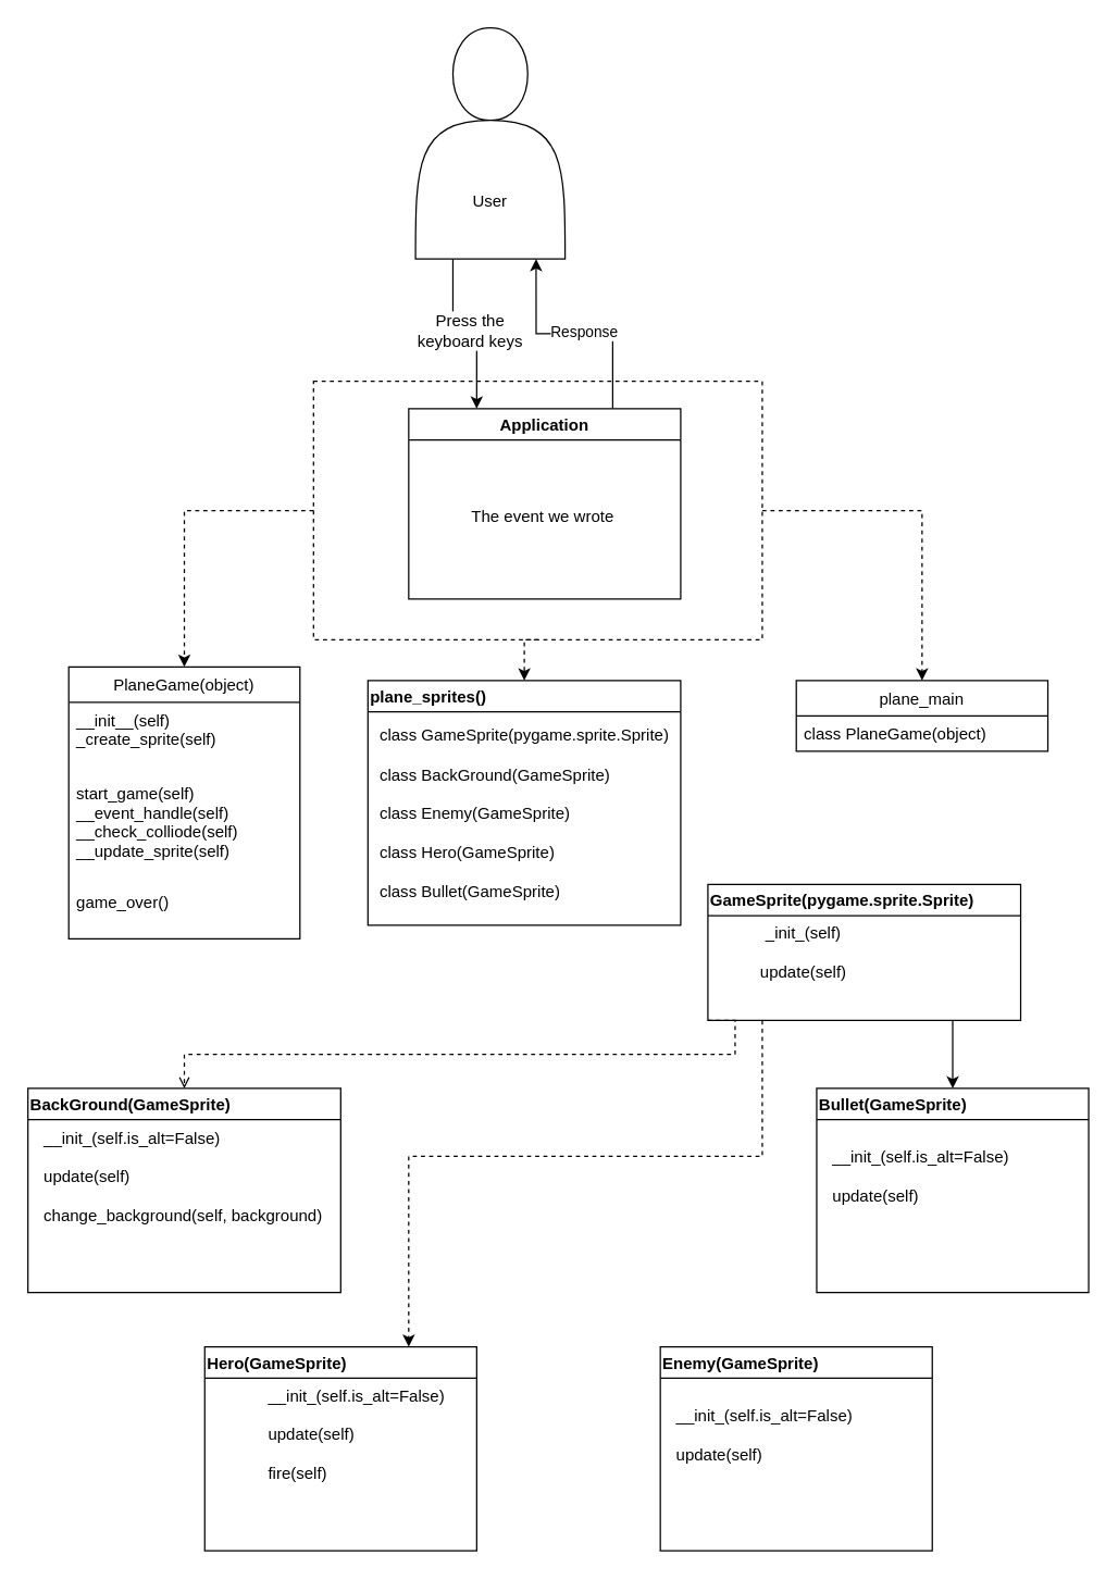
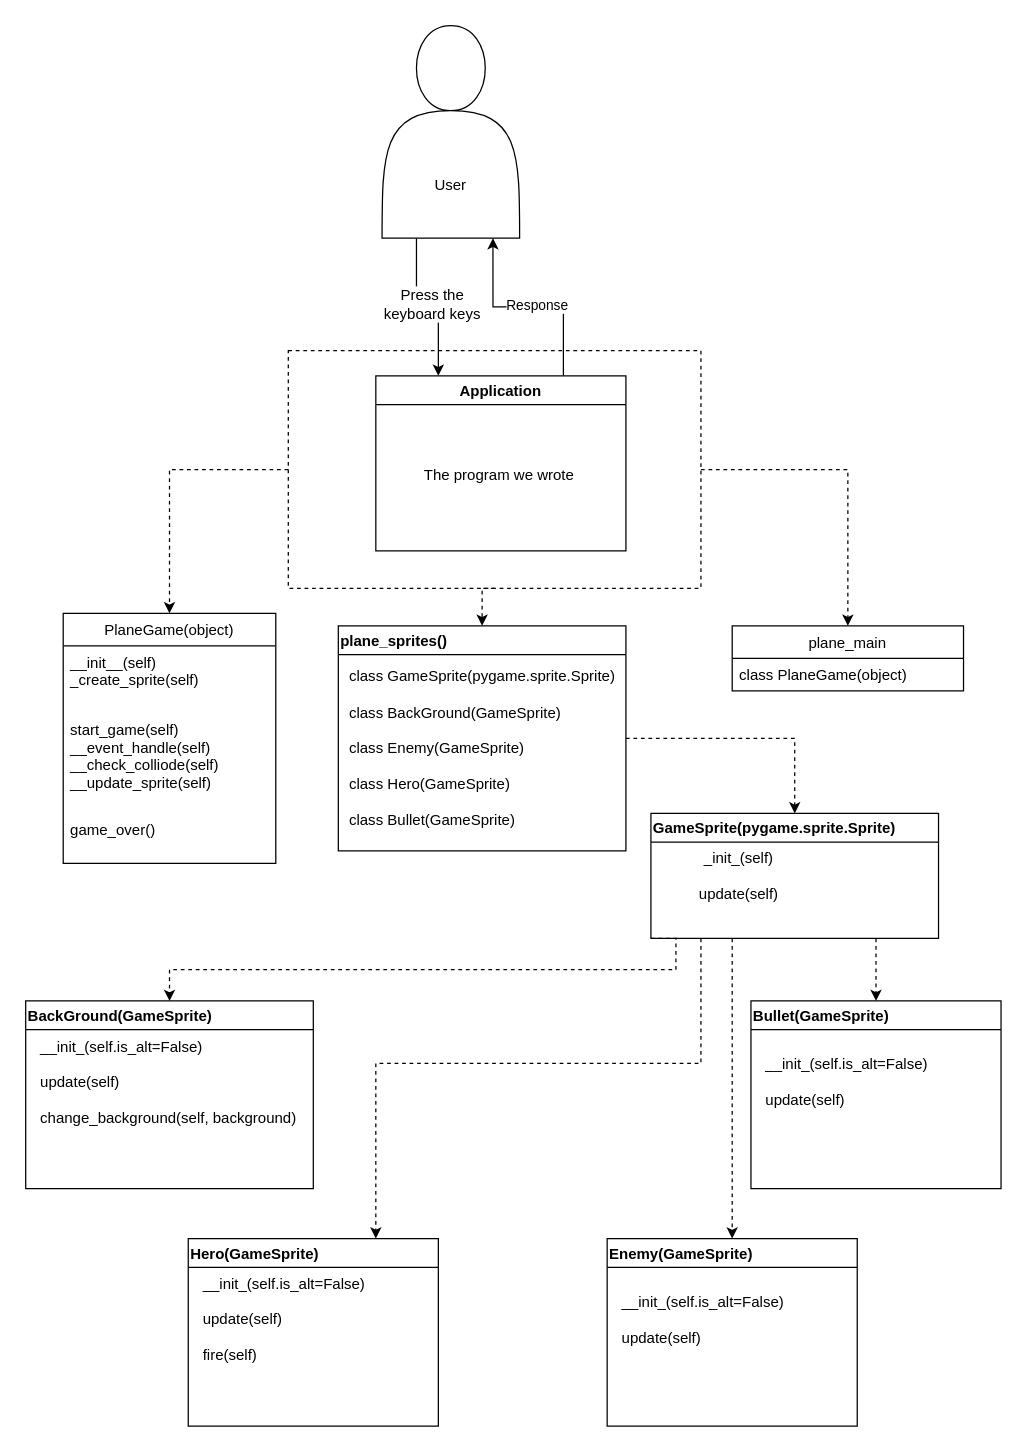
  <mxCell id="0" />
  <mxCell id="1" parent="0" />
  <mxCell id="2" style="edgeStyle=orthogonalEdgeStyle;rounded=0;orthogonalLoop=1;jettySize=auto;html=1;exitX=0.25;exitY=1;exitDx=0;exitDy=0;entryX=0.25;entryY=0;entryDx=0;entryDy=0;" parent="1" source="4" target="7" edge="1"><mxGeometry relative="1" as="geometry" /></mxCell>
  <mxCell id="3" value="&lt;span style=&quot;font-size: 12px&quot;&gt;Press the&lt;/span&gt;&lt;br style=&quot;font-size: 12px&quot;&gt;&lt;span style=&quot;font-size: 12px&quot;&gt;keyboard keys&lt;/span&gt;" style="edgeLabel;html=1;align=center;verticalAlign=middle;resizable=0;points=[];" parent="2" vertex="1" connectable="0"><mxGeometry x="0.054" y="3" relative="1" as="geometry"><mxPoint as="offset" /></mxGeometry></mxCell>
  <mxCell id="4" value="&lt;br&gt;&lt;br&gt;&lt;br&gt;&lt;br&gt;&lt;br&gt;&lt;br&gt;User&lt;br&gt;" style="shape=actor;whiteSpace=wrap;html=1;" parent="1" vertex="1"><mxGeometry x="305" y="20" width="110" height="170" as="geometry" /></mxCell>
  <mxCell id="5" style="edgeStyle=orthogonalEdgeStyle;rounded=0;orthogonalLoop=1;jettySize=auto;html=1;exitX=0.75;exitY=0;exitDx=0;exitDy=0;entryX=0.806;entryY=1;entryDx=0;entryDy=0;entryPerimeter=0;" parent="1" source="7" target="4" edge="1"><mxGeometry relative="1" as="geometry" /></mxCell>
  <mxCell id="6" value="Response" style="edgeLabel;html=1;align=center;verticalAlign=middle;resizable=0;points=[];" parent="5" vertex="1" connectable="0"><mxGeometry x="-0.074" y="-2" relative="1" as="geometry"><mxPoint as="offset" /></mxGeometry></mxCell>
  <mxCell id="7" value="Application" style="swimlane;" parent="1" vertex="1"><mxGeometry x="300" y="300" width="200" height="140" as="geometry" /></mxCell>
- <mxCell id="8" value="The event we wrote&amp;nbsp;" style="text;html=1;align=center;verticalAlign=middle;resizable=0;points=[];autosize=1;strokeColor=none;" parent="7" vertex="1"><mxGeometry x="30" y="70" width="140" height="20" as="geometry" /></mxCell>
+ <mxCell id="8" value="The program we wrote&amp;nbsp;" style="text;html=1;align=center;verticalAlign=middle;resizable=0;points=[];autosize=1;strokeColor=none;" parent="7" vertex="1"><mxGeometry x="30" y="70" width="140" height="20" as="geometry" /></mxCell>
  <mxCell id="9" value="PlaneGame(object)" style="swimlane;fontStyle=0;childLayout=stackLayout;horizontal=1;startSize=26;fillColor=none;horizontalStack=0;resizeParent=1;resizeParentMax=0;resizeLast=0;collapsible=1;marginBottom=0;" parent="1" vertex="1"><mxGeometry x="50" y="490" width="170" height="200" as="geometry"><mxRectangle x="110" y="520" width="140" height="26" as="alternateBounds" /></mxGeometry></mxCell>
  <mxCell id="10" value="__init__(self)&#10;_create_sprite(self)" style="text;strokeColor=none;fillColor=none;align=left;verticalAlign=top;spacingLeft=4;spacingRight=4;overflow=hidden;rotatable=0;points=[[0,0.5],[1,0.5]];portConstraint=eastwest;" parent="9" vertex="1"><mxGeometry y="26" width="170" height="54" as="geometry" /></mxCell>
  <mxCell id="11" value="start_game(self)&#10;__event_handle(self)&#10;__check_colliode(self)&#10;__update_sprite(self)" style="text;strokeColor=none;fillColor=none;align=left;verticalAlign=top;spacingLeft=4;spacingRight=4;overflow=hidden;rotatable=0;points=[[0,0.5],[1,0.5]];portConstraint=eastwest;" parent="9" vertex="1"><mxGeometry y="80" width="170" height="80" as="geometry" /></mxCell>
  <mxCell id="12" value="game_over()" style="text;strokeColor=none;fillColor=none;align=left;verticalAlign=top;spacingLeft=4;spacingRight=4;overflow=hidden;rotatable=0;points=[[0,0.5],[1,0.5]];portConstraint=eastwest;" parent="9" vertex="1"><mxGeometry y="160" width="170" height="40" as="geometry" /></mxCell>
  <mxCell id="13" value="plane_main" style="swimlane;fontStyle=0;childLayout=stackLayout;horizontal=1;startSize=26;fillColor=none;horizontalStack=0;resizeParent=1;resizeParentMax=0;resizeLast=0;collapsible=1;marginBottom=0;" parent="1" vertex="1"><mxGeometry x="585" y="500" width="185" height="52" as="geometry" /></mxCell>
  <mxCell id="14" value="class PlaneGame(object)" style="text;strokeColor=none;fillColor=none;align=left;verticalAlign=top;spacingLeft=4;spacingRight=4;overflow=hidden;rotatable=0;points=[[0,0.5],[1,0.5]];portConstraint=eastwest;" parent="13" vertex="1"><mxGeometry y="26" width="185" height="26" as="geometry" /></mxCell>
+ <mxCell id="15" style="edgeStyle=orthogonalEdgeStyle;rounded=0;orthogonalLoop=1;jettySize=auto;html=1;entryX=0.5;entryY=0;entryDx=0;entryDy=0;dashed=1;" edge="1" parent="1" source="16" target="22"><mxGeometry relative="1" as="geometry" /></mxCell>
  <mxCell id="16" value="plane_sprites()" style="swimlane;align=left;spacingTop=0;" parent="1" vertex="1"><mxGeometry x="270" y="500" width="230" height="180" as="geometry" /></mxCell>
  <mxCell id="17" value="&lt;div&gt;class GameSprite(pygame.sprite.Sprite)&lt;/div&gt;&lt;div&gt;&lt;br&gt;&lt;/div&gt;&lt;div&gt;class BackGround(GameSprite)&lt;/div&gt;&lt;div&gt;&lt;br&gt;&lt;/div&gt;&lt;div&gt;class Enemy(GameSprite)&lt;/div&gt;&lt;div&gt;&lt;br&gt;&lt;/div&gt;&lt;div&gt;class Hero(GameSprite)&lt;/div&gt;&lt;div&gt;&lt;br&gt;&lt;/div&gt;&lt;div&gt;class Bullet(GameSprite)&lt;/div&gt;" style="text;html=1;align=left;verticalAlign=middle;resizable=0;points=[];autosize=1;strokeColor=none;spacing=4;labelBorderColor=none;labelBackgroundColor=none;spacingTop=0;" parent="16" vertex="1"><mxGeometry x="5" y="28" width="240" height="140" as="geometry" /></mxCell>
- <mxCell id="18" style="edgeStyle=orthogonalEdgeStyle;rounded=0;orthogonalLoop=1;jettySize=auto;html=1;exitX=0;exitY=1;exitDx=0;exitDy=0;entryX=0.5;entryY=0;entryDx=0;entryDy=0;dashed=1;endArrow=open;" edge="1" parent="1" source="22" target="24"><mxGeometry relative="1" as="geometry"><Array as="points"><mxPoint x="540" y="750" /><mxPoint x="540" y="775" /><mxPoint x="135" y="775" /></Array></mxGeometry></mxCell>
- <mxCell id="19" style="edgeStyle=orthogonalEdgeStyle;rounded=0;orthogonalLoop=1;jettySize=auto;html=1;dashed=0;" edge="1" parent="1" source="22" target="28"><mxGeometry relative="1" as="geometry"><Array as="points"><mxPoint x="700" y="760" /><mxPoint x="700" y="760" /></Array></mxGeometry></mxCell>
+ <mxCell id="18" style="edgeStyle=orthogonalEdgeStyle;rounded=0;orthogonalLoop=1;jettySize=auto;html=1;exitX=0;exitY=1;exitDx=0;exitDy=0;entryX=0.5;entryY=0;entryDx=0;entryDy=0;dashed=1;" edge="1" parent="1" source="22" target="24"><mxGeometry relative="1" as="geometry"><Array as="points"><mxPoint x="540" y="750" /><mxPoint x="540" y="775" /><mxPoint x="135" y="775" /></Array></mxGeometry></mxCell>
+ <mxCell id="19" style="edgeStyle=orthogonalEdgeStyle;rounded=0;orthogonalLoop=1;jettySize=auto;html=1;dashed=1;" edge="1" parent="1" source="22" target="28"><mxGeometry relative="1" as="geometry"><Array as="points"><mxPoint x="700" y="760" /><mxPoint x="700" y="760" /></Array></mxGeometry></mxCell>
+ <mxCell id="20" style="edgeStyle=orthogonalEdgeStyle;rounded=0;orthogonalLoop=1;jettySize=auto;html=1;entryX=0.5;entryY=0;entryDx=0;entryDy=0;dashed=1;" edge="1" parent="1" source="22" target="30"><mxGeometry relative="1" as="geometry"><Array as="points"><mxPoint x="585" y="820" /><mxPoint x="585" y="820" /></Array></mxGeometry></mxCell>
  <mxCell id="21" style="edgeStyle=orthogonalEdgeStyle;rounded=0;orthogonalLoop=1;jettySize=auto;html=1;entryX=0.75;entryY=0;entryDx=0;entryDy=0;dashed=1;" edge="1" parent="1" source="22" target="26"><mxGeometry relative="1" as="geometry"><Array as="points"><mxPoint x="560" y="850" /><mxPoint x="300" y="850" /></Array></mxGeometry></mxCell>
  <mxCell id="22" value="GameSprite(pygame.sprite.Sprite)" style="swimlane;labelBackgroundColor=none;align=left;" parent="1" vertex="1"><mxGeometry x="520" y="650" width="230" height="100" as="geometry" /></mxCell>
  <mxCell id="23" value="_init_(self)&lt;br&gt;&lt;br&gt;update(self)" style="text;html=1;align=center;verticalAlign=middle;resizable=0;points=[];autosize=1;strokeColor=none;" parent="22" vertex="1"><mxGeometry x="30" y="25" width="80" height="50" as="geometry" /></mxCell>
  <mxCell id="24" value="BackGround(GameSprite)" style="swimlane;labelBackgroundColor=none;align=left;" parent="1" vertex="1"><mxGeometry x="20" y="800" width="230" height="150" as="geometry" /></mxCell>
  <mxCell id="25" value="&lt;div&gt;__init_(self.is_alt=False)&lt;/div&gt;&lt;div&gt;&lt;br&gt;&lt;/div&gt;&lt;div&gt;update(self)&lt;/div&gt;&lt;div&gt;&lt;br&gt;&lt;/div&gt;&lt;div&gt;change_background(self, background)&lt;br&gt;&lt;/div&gt;" style="text;html=1;align=left;verticalAlign=middle;resizable=0;points=[];autosize=1;strokeColor=none;" parent="24" vertex="1"><mxGeometry x="10" y="25" width="220" height="80" as="geometry" /></mxCell>
  <mxCell id="26" value="Hero(GameSprite)" style="swimlane;labelBackgroundColor=none;align=left;" parent="1" vertex="1"><mxGeometry x="150" y="990" width="200" height="150" as="geometry" /></mxCell>
- <mxCell id="27" value="&lt;div&gt;__init_(self.is_alt=False)&lt;/div&gt;&lt;div&gt;&lt;br&gt;&lt;/div&gt;&lt;div&gt;update(self)&lt;/div&gt;&lt;div&gt;&lt;br&gt;&lt;/div&gt;&lt;div&gt;fire(self)&lt;br&gt;&lt;/div&gt;" style="text;html=1;align=left;verticalAlign=middle;resizable=0;points=[];autosize=1;strokeColor=none;" parent="26" vertex="1"><mxGeometry x="45" y="25" width="150" height="80" as="geometry" /></mxCell>
+ <mxCell id="27" value="&lt;div&gt;__init_(self.is_alt=False)&lt;/div&gt;&lt;div&gt;&lt;br&gt;&lt;/div&gt;&lt;div&gt;update(self)&lt;/div&gt;&lt;div&gt;&lt;br&gt;&lt;/div&gt;&lt;div&gt;fire(self)&lt;br&gt;&lt;/div&gt;" style="text;html=1;align=left;verticalAlign=middle;resizable=0;points=[];autosize=1;strokeColor=none;" parent="26" vertex="1"><mxGeometry x="10" y="25" width="150" height="80" as="geometry" /></mxCell>
  <mxCell id="28" value="Bullet(GameSprite)" style="swimlane;labelBackgroundColor=none;align=left;" parent="1" vertex="1"><mxGeometry x="600" y="800" width="200" height="150" as="geometry" /></mxCell>
  <mxCell id="29" value="&lt;div&gt;__init_(self.is_alt=False)&lt;/div&gt;&lt;div style=&quot;&quot;&gt;&lt;br&gt;&lt;/div&gt;&lt;div&gt;update(self)&lt;/div&gt;" style="text;html=1;align=left;verticalAlign=middle;resizable=0;points=[];autosize=1;strokeColor=none;" parent="28" vertex="1"><mxGeometry x="10" y="40" width="150" height="50" as="geometry" /></mxCell>
  <mxCell id="30" value="Enemy(GameSprite)" style="swimlane;labelBackgroundColor=none;align=left;startSize=23;" parent="1" vertex="1"><mxGeometry x="485" y="990" width="200" height="150" as="geometry" /></mxCell>
  <mxCell id="31" value="&lt;div&gt;__init_(self.is_alt=False)&lt;/div&gt;&lt;div style=&quot;&quot;&gt;&lt;br&gt;&lt;/div&gt;&lt;div&gt;update(self)&lt;/div&gt;" style="text;html=1;align=left;verticalAlign=middle;resizable=0;points=[];autosize=1;strokeColor=none;" parent="30" vertex="1"><mxGeometry x="10" y="40" width="150" height="50" as="geometry" /></mxCell>
  <mxCell id="32" style="edgeStyle=orthogonalEdgeStyle;rounded=0;orthogonalLoop=1;jettySize=auto;html=1;entryX=0.5;entryY=0;entryDx=0;entryDy=0;dashed=1;" edge="1" parent="1" source="35" target="9"><mxGeometry relative="1" as="geometry" /></mxCell>
  <mxCell id="33" style="edgeStyle=orthogonalEdgeStyle;rounded=0;orthogonalLoop=1;jettySize=auto;html=1;exitX=0.5;exitY=1;exitDx=0;exitDy=0;entryX=0.5;entryY=0;entryDx=0;entryDy=0;dashed=1;" edge="1" parent="1" source="35" target="16"><mxGeometry relative="1" as="geometry" /></mxCell>
  <mxCell id="34" style="edgeStyle=orthogonalEdgeStyle;rounded=0;orthogonalLoop=1;jettySize=auto;html=1;exitX=1;exitY=0.5;exitDx=0;exitDy=0;entryX=0.5;entryY=0;entryDx=0;entryDy=0;dashed=1;" edge="1" parent="1" source="35" target="13"><mxGeometry relative="1" as="geometry" /></mxCell>
  <mxCell id="35" value="" style="rounded=0;whiteSpace=wrap;html=1;fillColor=none;dashed=1;" vertex="1" parent="1"><mxGeometry x="230" y="280" width="330" height="190" as="geometry" /></mxCell>
